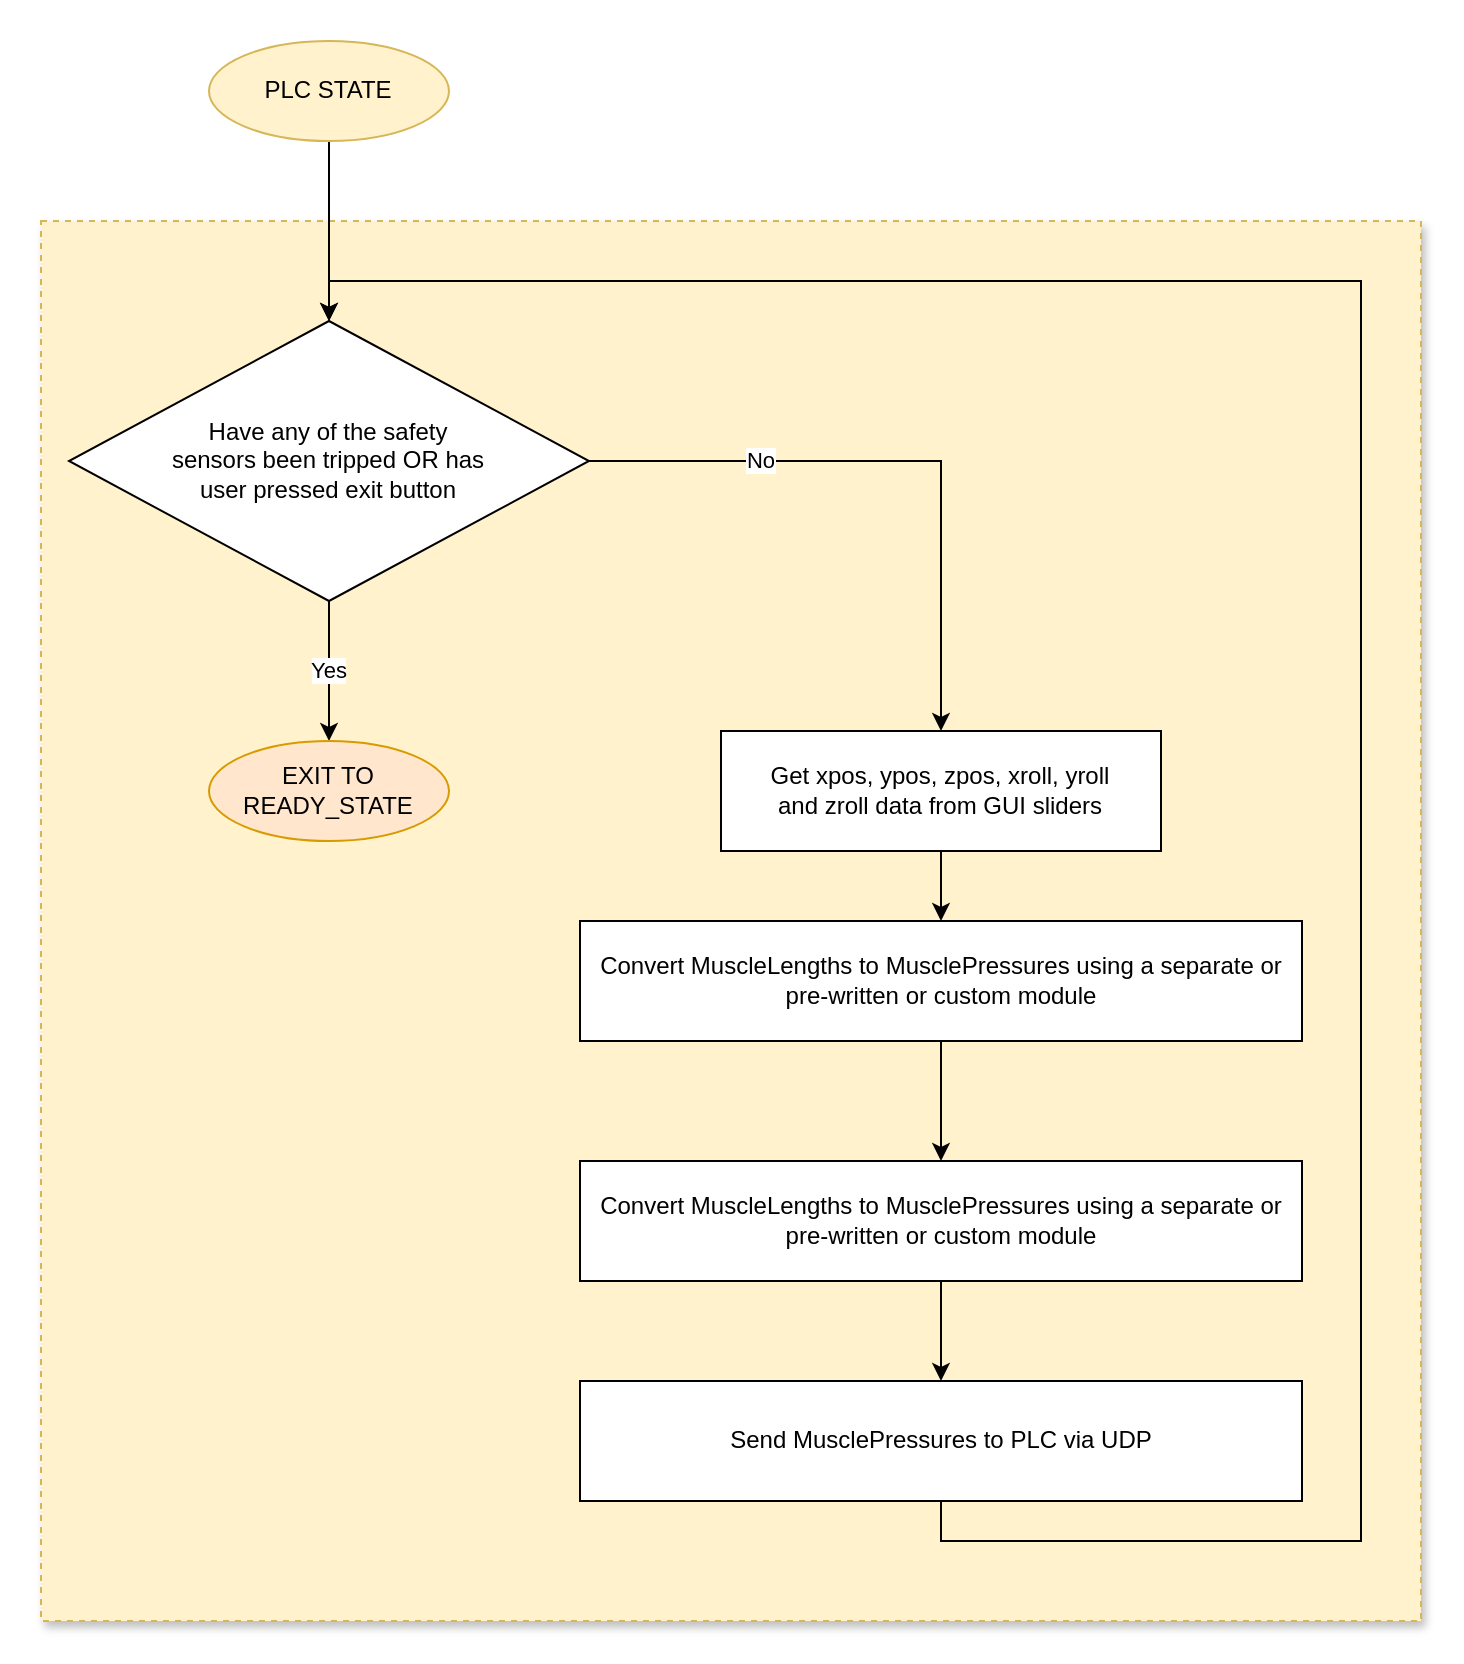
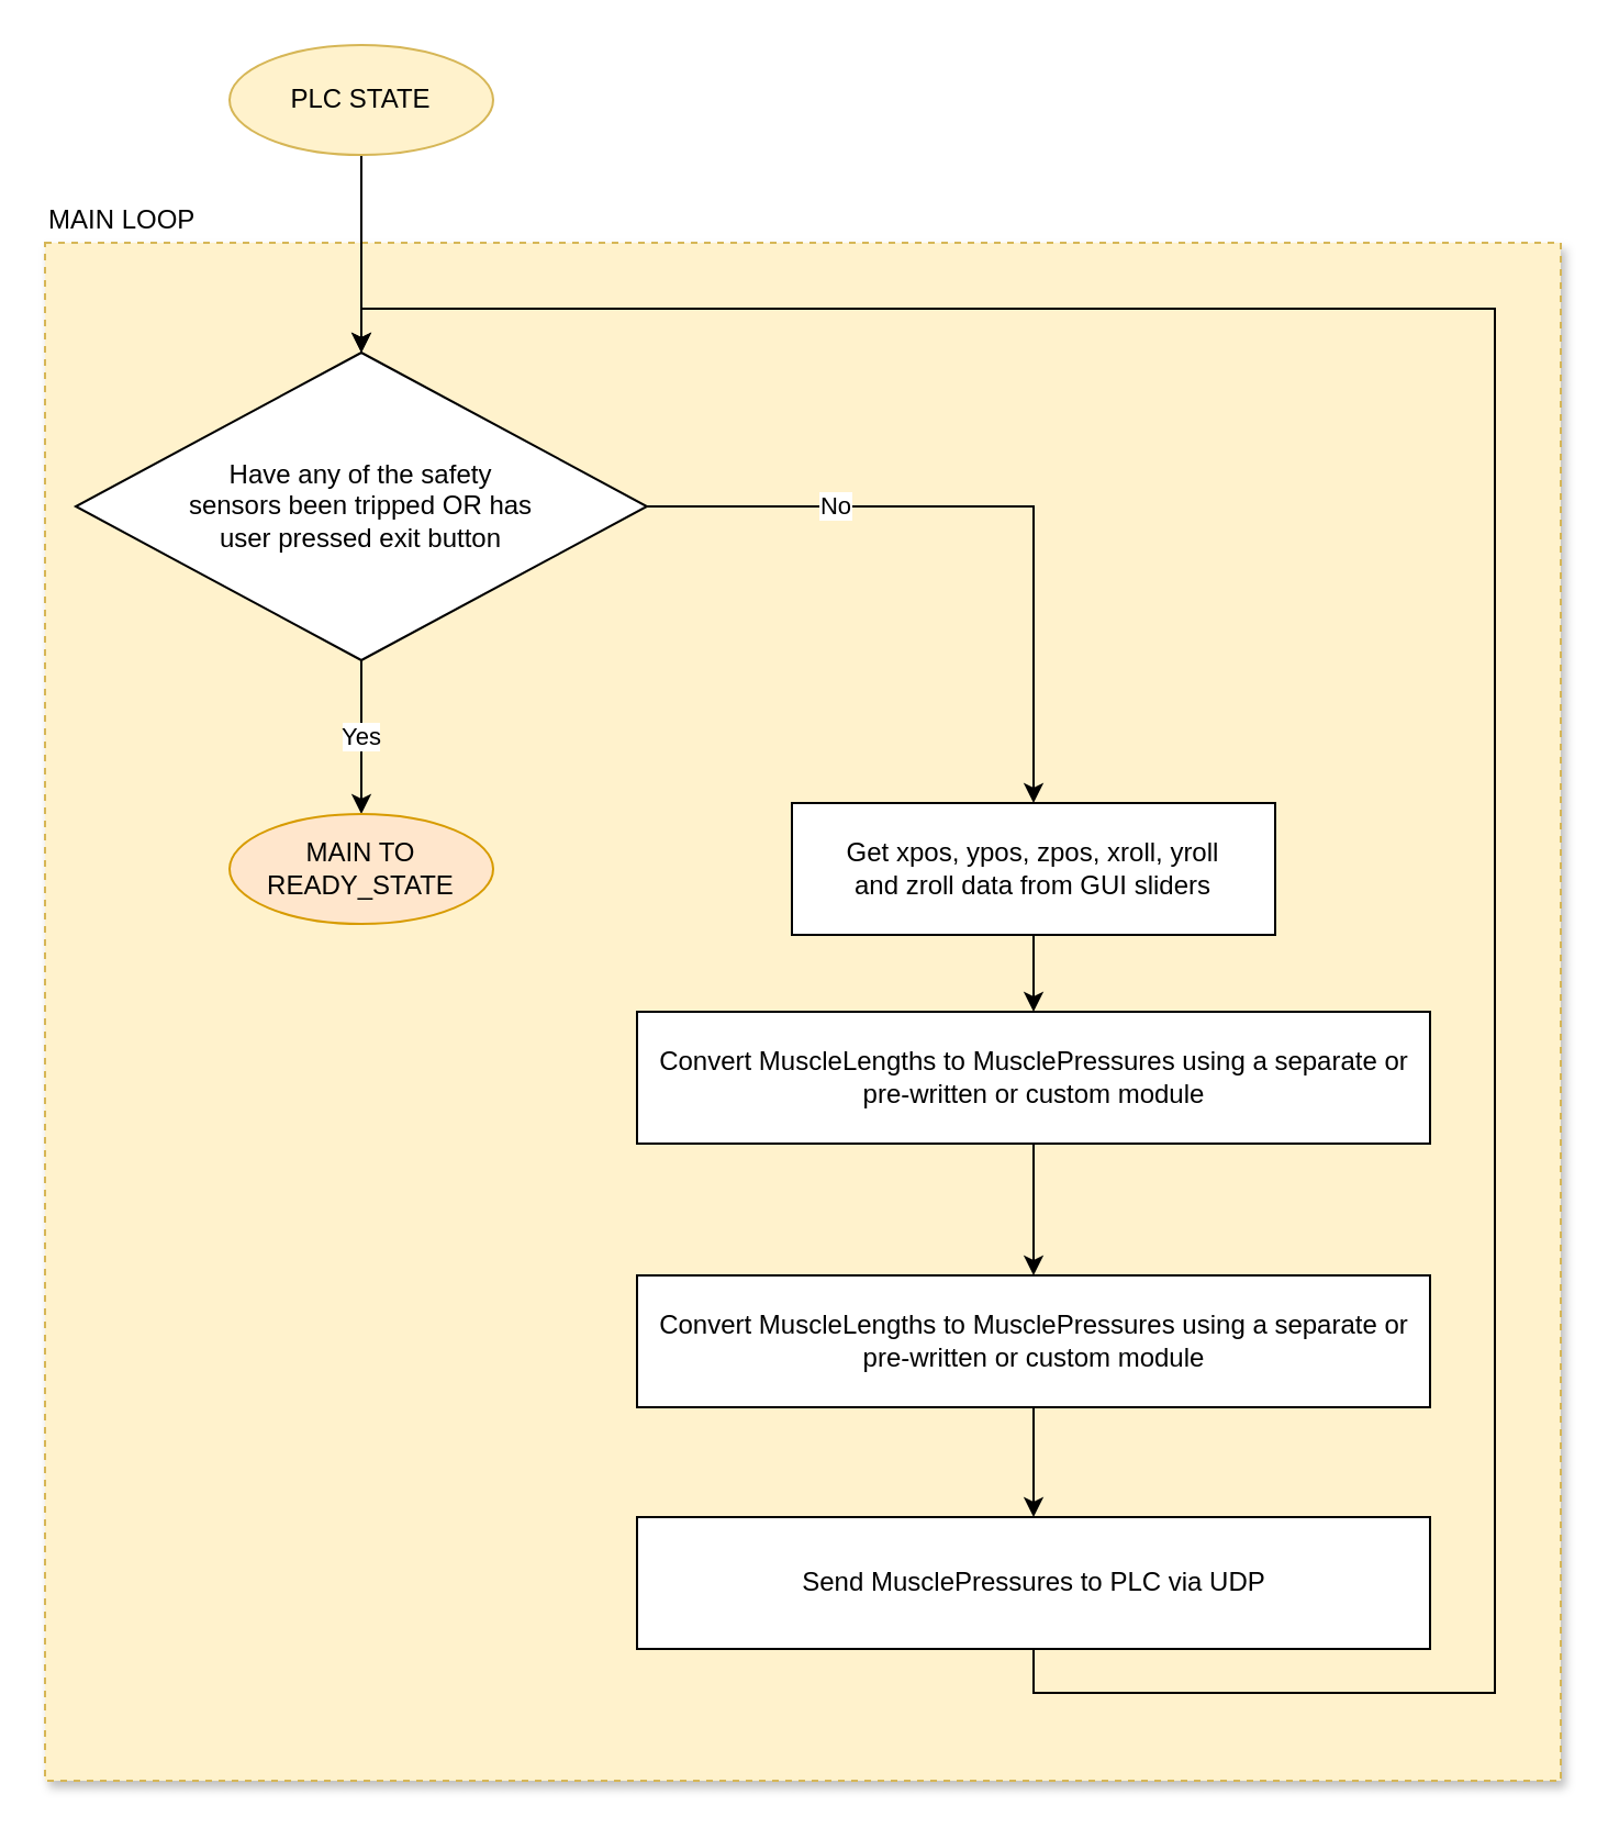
  <mxCell id="0" />
  <mxCell id="1" parent="0" />
  <mxCell id="2" value="" style="rounded=0;whiteSpace=wrap;html=1;shadow=1;dashed=1;fillColor=#fff2cc;strokeColor=#d6b656;" vertex="1" parent="1"><mxGeometry x="20" y="110" width="690" height="700" as="geometry" /></mxCell>
+ <mxCell id="3" value="MAIN LOOP" style="text;html=1;strokeColor=none;fillColor=none;align=left;verticalAlign=middle;whiteSpace=wrap;rounded=0;shadow=1;dashed=1;" vertex="1" parent="1"><mxGeometry x="20" y="90" width="159" height="20" as="geometry" /></mxCell>
  <mxCell id="4" value="" style="edgeStyle=orthogonalEdgeStyle;rounded=0;orthogonalLoop=1;jettySize=auto;html=1;" edge="1" parent="1" source="5" target="8"><mxGeometry relative="1" as="geometry" /></mxCell>
  <mxCell id="5" value="PLC STATE" style="ellipse;whiteSpace=wrap;html=1;fillColor=#fff2cc;strokeColor=#d6b656;" vertex="1" parent="1"><mxGeometry x="104" y="20" width="120" height="50" as="geometry" /></mxCell>
  <mxCell id="6" value="Yes" style="edgeStyle=orthogonalEdgeStyle;rounded=0;orthogonalLoop=1;jettySize=auto;html=1;" edge="1" parent="1" source="8" target="9"><mxGeometry relative="1" as="geometry" /></mxCell>
  <mxCell id="7" value="No" style="edgeStyle=orthogonalEdgeStyle;rounded=0;orthogonalLoop=1;jettySize=auto;html=1;exitX=1;exitY=0.5;exitDx=0;exitDy=0;" edge="1" parent="1" source="8" target="11"><mxGeometry x="-0.447" relative="1" as="geometry"><mxPoint as="offset" /></mxGeometry></mxCell>
  <mxCell id="8" value="Have any of the safety sensors been tripped OR has user pressed exit button" style="rhombus;whiteSpace=wrap;html=1;spacing=50;" vertex="1" parent="1"><mxGeometry x="34" y="160" width="260" height="140" as="geometry" /></mxCell>
- <mxCell id="9" value="EXIT TO READY_STATE" style="ellipse;whiteSpace=wrap;html=1;fillColor=#ffe6cc;strokeColor=#d79b00;" vertex="1" parent="1"><mxGeometry x="104" y="370" width="120" height="50" as="geometry" /></mxCell>
+ <mxCell id="9" value="MAIN TO READY_STATE" style="ellipse;whiteSpace=wrap;html=1;fillColor=#ffe6cc;strokeColor=#d79b00;" vertex="1" parent="1"><mxGeometry x="104" y="370" width="120" height="50" as="geometry" /></mxCell>
  <mxCell id="10" value="" style="edgeStyle=orthogonalEdgeStyle;rounded=0;orthogonalLoop=1;jettySize=auto;html=1;" edge="1" parent="1" source="11" target="13"><mxGeometry relative="1" as="geometry" /></mxCell>
  <mxCell id="11" value="Get xpos, ypos, zpos, xroll, yroll and zroll data from GUI sliders" style="rounded=0;whiteSpace=wrap;html=1;spacing=20;" vertex="1" parent="1"><mxGeometry x="360" y="365" width="220" height="60" as="geometry" /></mxCell>
  <mxCell id="12" value="" style="edgeStyle=orthogonalEdgeStyle;rounded=0;orthogonalLoop=1;jettySize=auto;html=1;" edge="1" parent="1" source="13" target="15"><mxGeometry relative="1" as="geometry" /></mxCell>
  <mxCell id="13" value="Convert MuscleLengths to MusclePressures using a separate or&lt;br&gt;pre-written or custom module" style="rounded=0;whiteSpace=wrap;html=1;" vertex="1" parent="1"><mxGeometry x="289.5" y="460" width="361" height="60" as="geometry" /></mxCell>
  <mxCell id="14" style="edgeStyle=orthogonalEdgeStyle;rounded=0;orthogonalLoop=1;jettySize=auto;html=1;exitX=0.5;exitY=1;exitDx=0;exitDy=0;" edge="1" parent="1" source="15" target="17"><mxGeometry x="129.5" y="-50" as="geometry" /></mxCell>
  <mxCell id="15" value="Convert MuscleLengths to MusclePressures using a separate or&lt;br&gt;pre-written or custom module" style="rounded=0;whiteSpace=wrap;html=1;" vertex="1" parent="1"><mxGeometry x="289.5" y="580" width="361" height="60" as="geometry" /></mxCell>
  <mxCell id="16" style="edgeStyle=orthogonalEdgeStyle;rounded=0;orthogonalLoop=1;jettySize=auto;html=1;exitX=0.5;exitY=1;exitDx=0;exitDy=0;entryX=0.5;entryY=0;entryDx=0;entryDy=0;" edge="1" parent="1" source="17" target="8"><mxGeometry relative="1" as="geometry"><Array as="points"><mxPoint x="470" y="770" /><mxPoint x="680" y="770" /><mxPoint x="680" y="140" /><mxPoint x="164" y="140" /></Array></mxGeometry></mxCell>
  <mxCell id="17" value="Send MusclePressures to PLC via UDP" style="rounded=0;whiteSpace=wrap;html=1;" vertex="1" parent="1"><mxGeometry x="289.5" y="690" width="361" height="60" as="geometry" /></mxCell>
